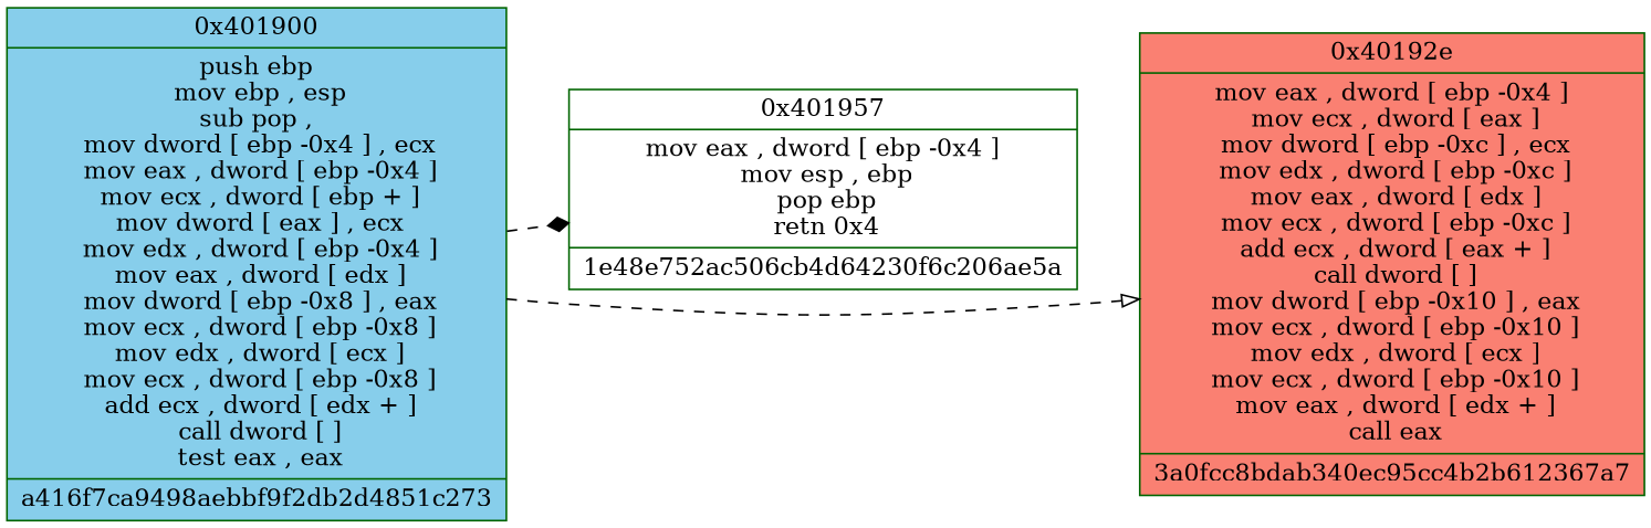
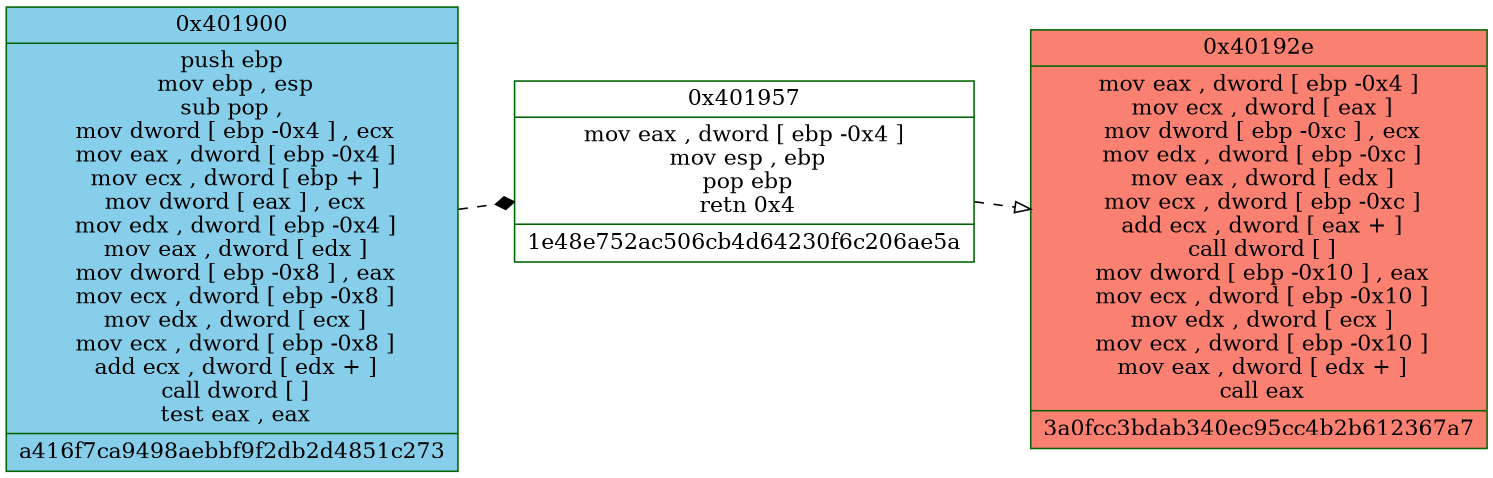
  digraph {
    rankdir=LR
    node [color=darkgreen shape=record style=filled]
    edge [style=dashed]
    n1 [fillcolor=skyblue label="0x401900|  push ebp\n mov ebp ,  esp\n sub pop , \n mov dword  [ ebp -0x4 ] ,  ecx\n mov eax ,  dword  [ ebp -0x4 ]\n mov ecx ,  dword  [ ebp + ]\n mov dword  [ eax ] ,  ecx\n mov edx ,  dword  [ ebp -0x4 ]\n mov eax ,  dword  [ edx ]\n mov dword  [ ebp -0x8 ] ,  eax\n mov ecx ,  dword  [ ebp -0x8 ]\n mov edx ,  dword  [ ecx ]\n mov ecx ,  dword  [ ebp -0x8 ]\n add ecx ,  dword  [ edx + ]\n call dword  [ ]\n test eax ,  eax\n| a416f7ca9498aebbf9f2db2d4851c273"]
    n2 [fillcolor=white label="0x401957|  mov eax ,  dword  [ ebp -0x4 ]\n mov esp ,  ebp\n pop ebp\n retn 0x4\n| 1e48e752ac506cb4d64230f6c206ae5a"]
-   n3 [fillcolor=salmon label="0x40192e|  mov eax ,  dword  [ ebp -0x4 ]\n mov ecx ,  dword  [ eax ]\n mov dword  [ ebp -0xc ] ,  ecx\n mov edx ,  dword  [ ebp -0xc ]\n mov eax ,  dword  [ edx ]\n mov ecx ,  dword  [ ebp -0xc ]\n add ecx ,  dword  [ eax + ]\n call dword  [ ]\n mov dword  [ ebp -0x10 ] ,  eax\n mov ecx ,  dword  [ ebp -0x10 ]\n mov edx ,  dword  [ ecx ]\n mov ecx ,  dword  [ ebp -0x10 ]\n mov eax ,  dword  [ edx + ]\n call eax\n| 3a0fcc8bdab340ec95cc4b2b612367a7"]
+   n3 [fillcolor=salmon label="0x40192e|  mov eax ,  dword  [ ebp -0x4 ]\n mov ecx ,  dword  [ eax ]\n mov dword  [ ebp -0xc ] ,  ecx\n mov edx ,  dword  [ ebp -0xc ]\n mov eax ,  dword  [ edx ]\n mov ecx ,  dword  [ ebp -0xc ]\n add ecx ,  dword  [ eax + ]\n call dword  [ ]\n mov dword  [ ebp -0x10 ] ,  eax\n mov ecx ,  dword  [ ebp -0x10 ]\n mov edx ,  dword  [ ecx ]\n mov ecx ,  dword  [ ebp -0x10 ]\n mov eax ,  dword  [ edx + ]\n call eax\n| 3a0fcc3bdab340ec95cc4b2b612367a7"]
    n1 -> n2 [arrowhead=diamond]
-   n1 -> n3 [arrowhead=onormal]
+   n2 -> n3 [arrowhead=onormal]
  }
